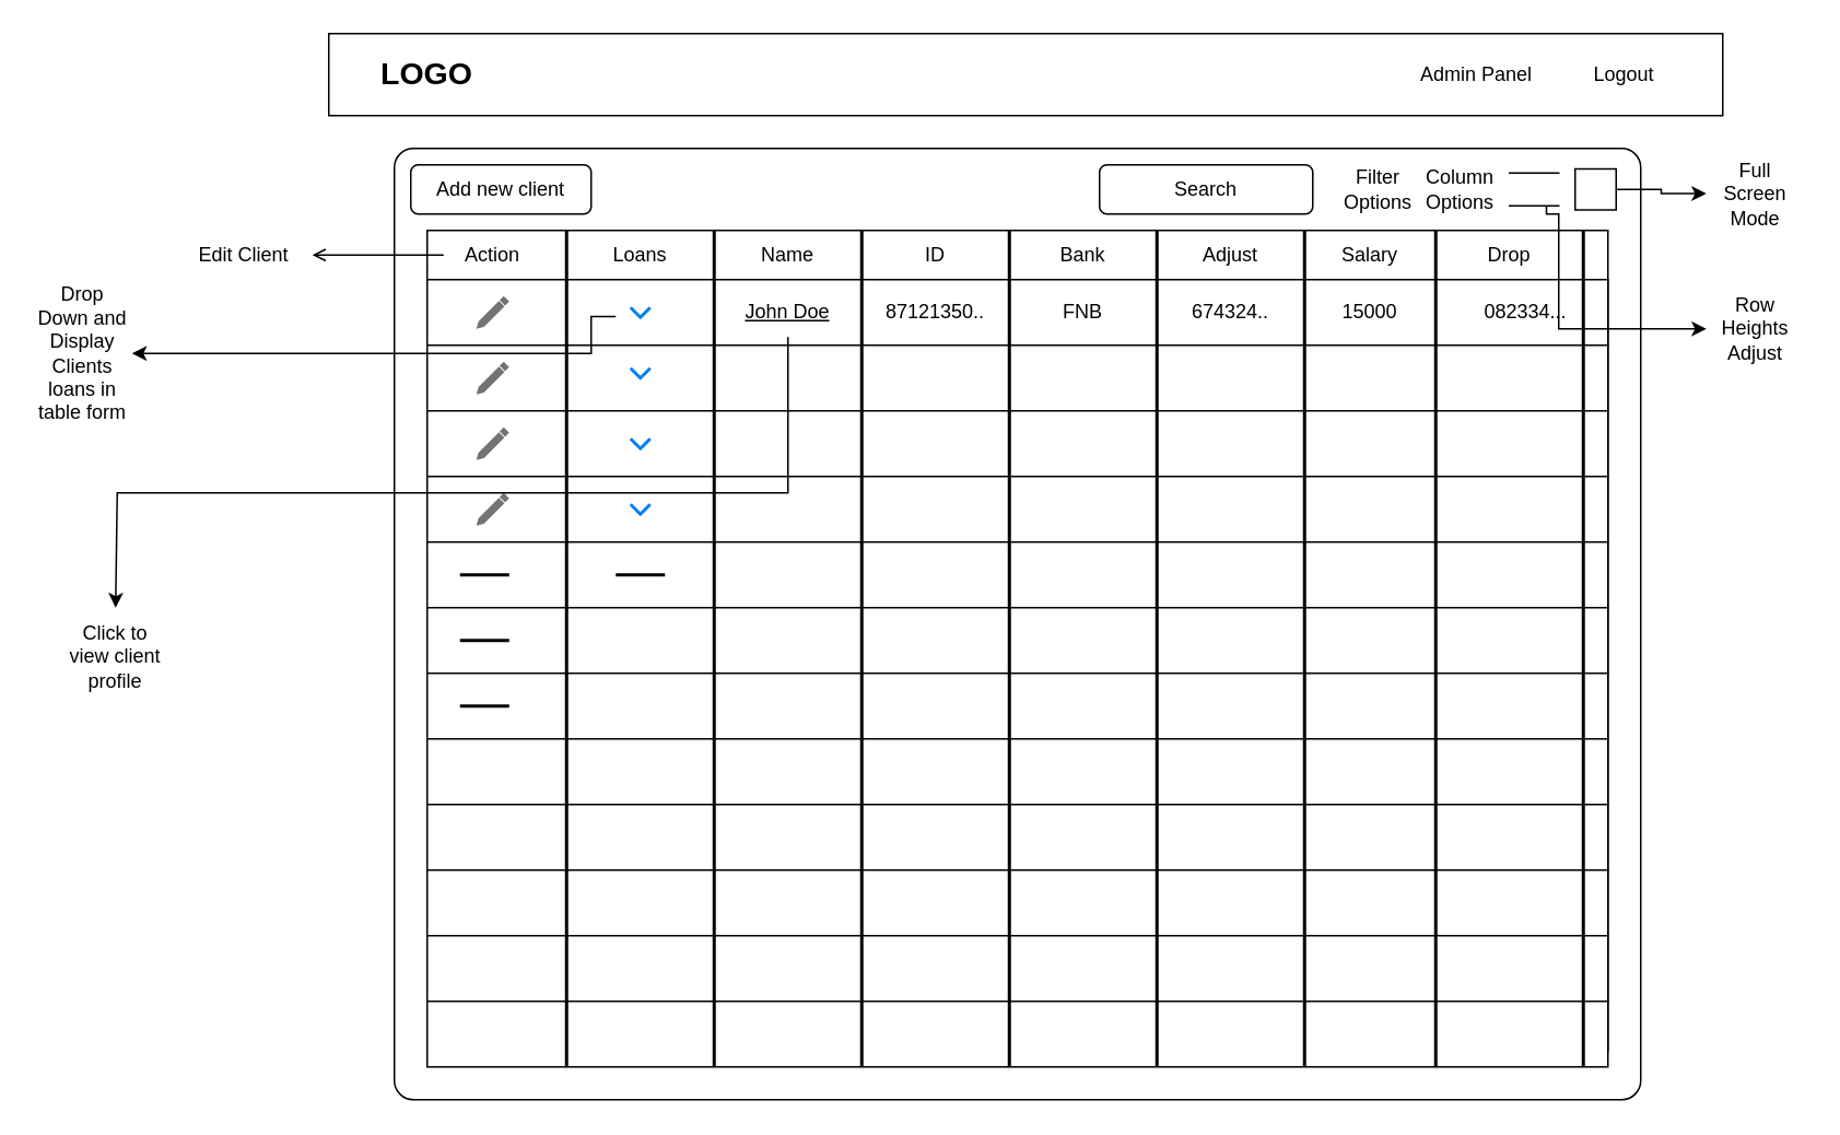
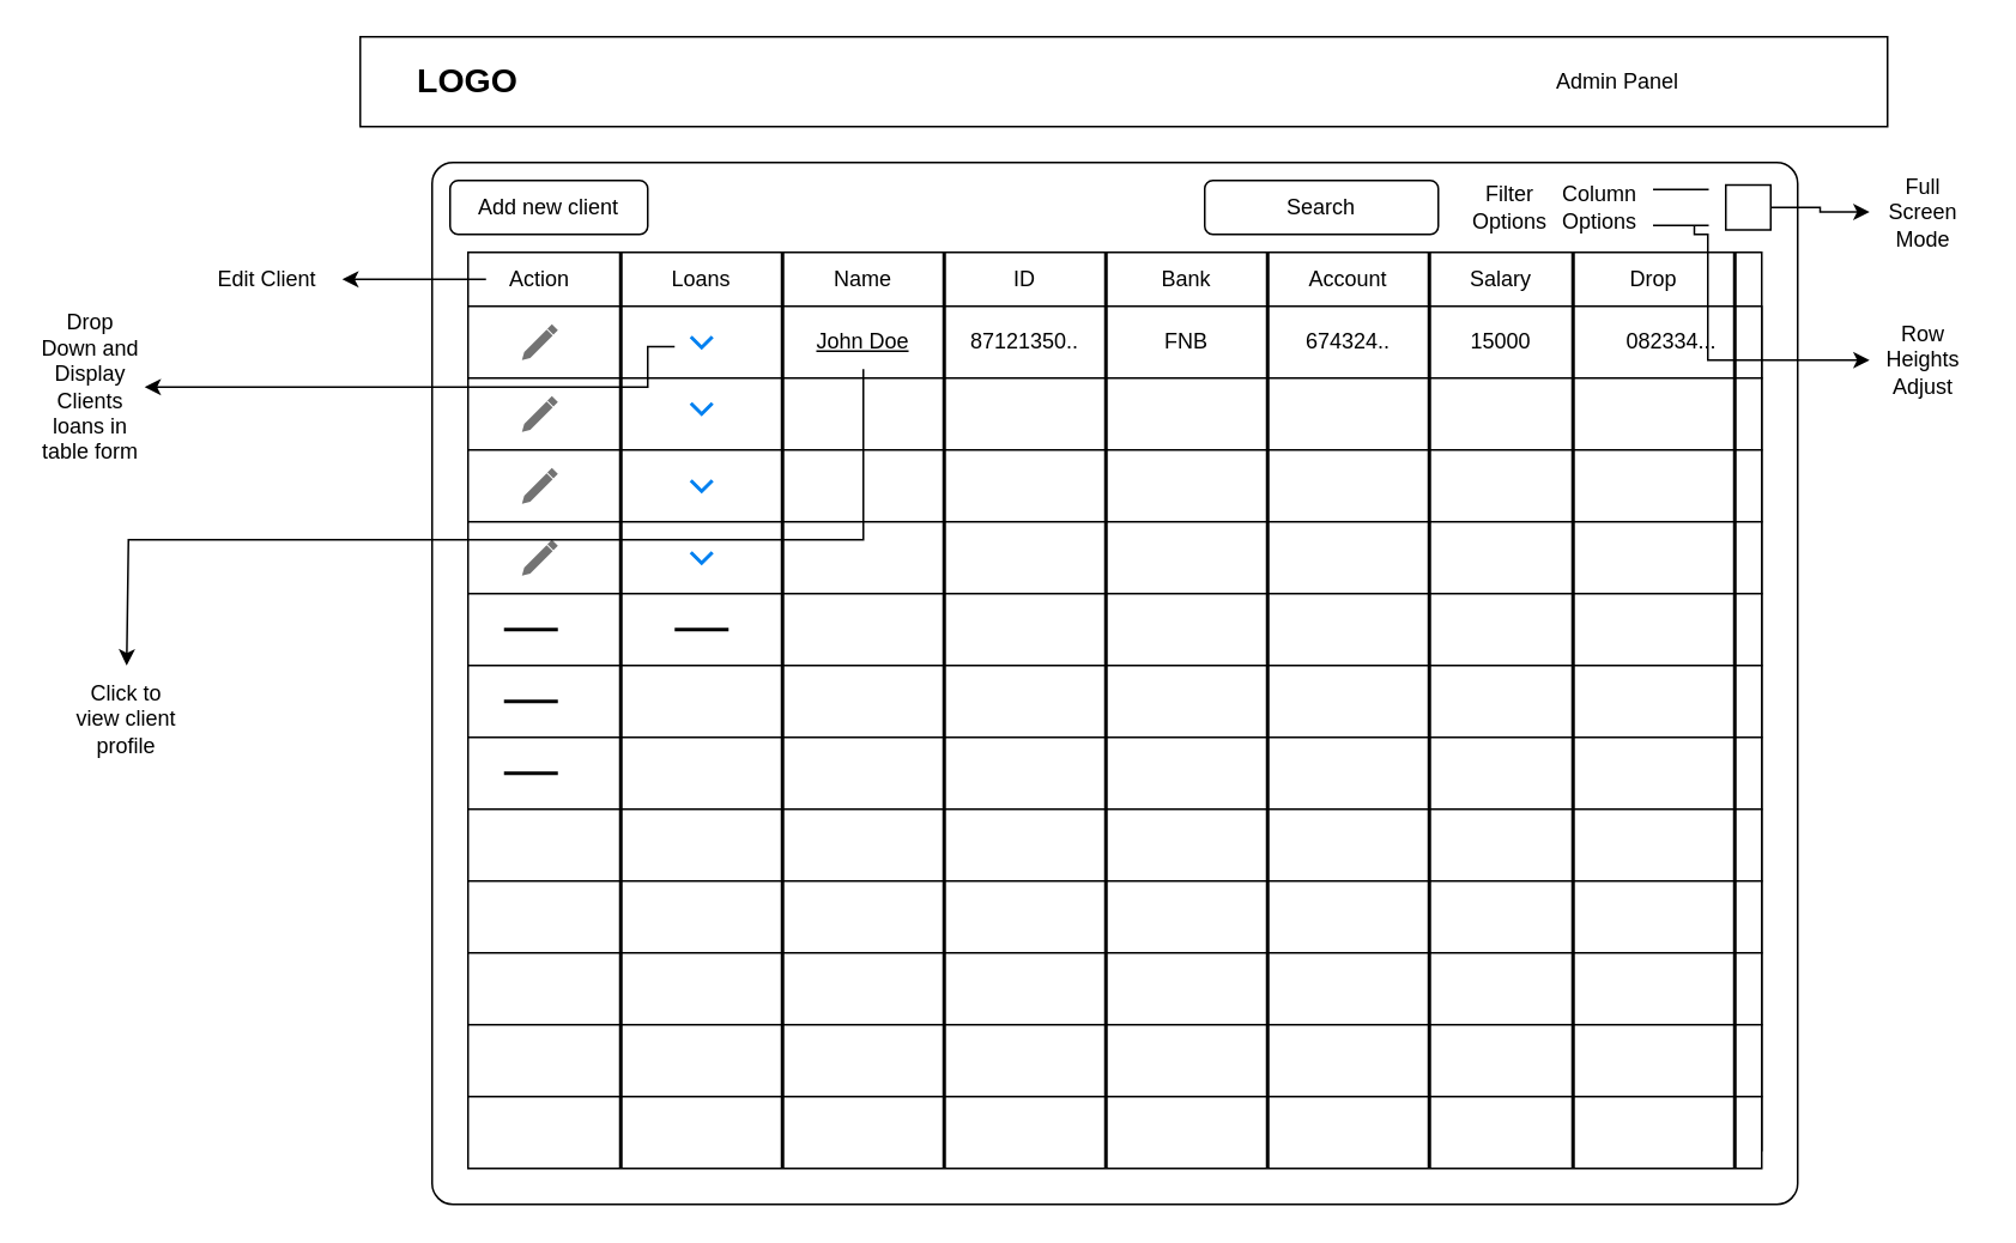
  <mxCell id="0" />
  <mxCell id="1" style="locked=1;" parent="0" />
  <mxCell id="2" value="" style="rounded=0;whiteSpace=wrap;html=1;" vertex="1" parent="1"><mxGeometry y="20" width="850" height="50" as="geometry" x="200" /></mxCell>
  <mxCell id="3" value="&lt;font style=&quot;font-size: 19px;&quot;&gt;&lt;b&gt;LOGO&lt;/b&gt;&lt;/font&gt;" style="text;html=1;strokeColor=none;fillColor=none;align=center;verticalAlign=middle;whiteSpace=wrap;rounded=0;" vertex="1" parent="1"><mxGeometry x="230" y="30" width="60" height="30" as="geometry" /></mxCell>
  <mxCell id="4" value="Admin Panel" style="text;html=1;strokeColor=none;fillColor=none;align=center;verticalAlign=middle;whiteSpace=wrap;rounded=0;" vertex="1" parent="1"><mxGeometry x="860" y="30" width="80" height="30" as="geometry" /></mxCell>
- <mxCell id="5" value="Logout" style="text;html=1;strokeColor=none;fillColor=none;align=center;verticalAlign=middle;whiteSpace=wrap;rounded=0;" vertex="1" parent="1"><mxGeometry x="960" y="30" width="60" height="30" as="geometry" /></mxCell>
  <mxCell id="6" value="" style="rounded=1;whiteSpace=wrap;html=1;arcSize=2;" vertex="1" parent="1"><mxGeometry x="240" y="90" width="760" height="580" as="geometry" /></mxCell>
  <mxCell id="7" value="" style="rounded=1;whiteSpace=wrap;html=1;" vertex="1" parent="1"><mxGeometry x="250" y="100" width="110" height="30" as="geometry" /></mxCell>
  <mxCell id="8" value="Add new client" style="text;html=1;strokeColor=none;fillColor=none;align=center;verticalAlign=middle;whiteSpace=wrap;rounded=0;" vertex="1" parent="1"><mxGeometry x="255" y="100" width="100" height="30" as="geometry" /></mxCell>
  <mxCell id="9" value="" style="rounded=1;whiteSpace=wrap;html=1;" vertex="1" parent="1"><mxGeometry x="670" y="100" width="130" height="30" as="geometry" /></mxCell>
  <mxCell id="10" value="Search" style="text;html=1;strokeColor=none;fillColor=none;align=center;verticalAlign=middle;whiteSpace=wrap;rounded=0;" vertex="1" parent="1"><mxGeometry x="680" y="100" width="110" height="30" as="geometry" /></mxCell>
  <mxCell id="11" value="Filter Options" style="text;html=1;strokeColor=none;fillColor=none;align=center;verticalAlign=middle;whiteSpace=wrap;rounded=0;" vertex="1" parent="1"><mxGeometry x="810" y="100" width="60" height="30" as="geometry" /></mxCell>
  <mxCell id="12" value="Column Options" style="text;html=1;strokeColor=none;fillColor=none;align=center;verticalAlign=middle;whiteSpace=wrap;rounded=0;" vertex="1" parent="1"><mxGeometry x="860" y="100" width="60" height="30" as="geometry" /></mxCell>
  <mxCell id="13" value="" style="shape=table;startSize=30;container=1;collapsible=0;childLayout=tableLayout;strokeColor=default;fontSize=16;" vertex="1" parent="1"><mxGeometry x="260" y="140" width="720" height="500" as="geometry" /></mxCell>
  <mxCell id="14" value="" style="shape=tableRow;horizontal=0;startSize=0;swimlaneHead=0;swimlaneBody=0;strokeColor=inherit;top=0;left=0;bottom=0;right=0;collapsible=0;dropTarget=0;fillColor=none;points=[[0,0.5],[1,0.5]];portConstraint=eastwest;fontSize=16;" vertex="1" parent="13"><mxGeometry y="30" width="720" height="157" as="geometry" /></mxCell>
  <mxCell id="15" value="" style="shape=partialRectangle;html=1;whiteSpace=wrap;connectable=0;strokeColor=inherit;overflow=hidden;fillColor=none;top=0;left=0;bottom=0;right=0;pointerEvents=1;fontSize=16;" vertex="1" parent="14"><mxGeometry width="240" height="157" as="geometry"><mxRectangle width="240" height="157" as="alternateBounds" /></mxGeometry></mxCell>
  <mxCell id="16" value="" style="shape=partialRectangle;html=1;whiteSpace=wrap;connectable=0;strokeColor=inherit;overflow=hidden;fillColor=none;top=0;left=0;bottom=0;right=0;pointerEvents=1;fontSize=16;" vertex="1" parent="14"><mxGeometry x="240" width="240" height="157" as="geometry"><mxRectangle width="240" height="157" as="alternateBounds" /></mxGeometry></mxCell>
  <mxCell id="17" value="" style="shape=partialRectangle;html=1;whiteSpace=wrap;connectable=0;strokeColor=inherit;overflow=hidden;fillColor=none;top=0;left=0;bottom=0;right=0;pointerEvents=1;fontSize=16;" vertex="1" parent="14"><mxGeometry x="480" width="240" height="157" as="geometry"><mxRectangle width="240" height="157" as="alternateBounds" /></mxGeometry></mxCell>
  <mxCell id="18" value="" style="shape=tableRow;horizontal=0;startSize=0;swimlaneHead=0;swimlaneBody=0;strokeColor=inherit;top=0;left=0;bottom=0;right=0;collapsible=0;dropTarget=0;fillColor=none;points=[[0,0.5],[1,0.5]];portConstraint=eastwest;fontSize=16;" vertex="1" parent="13"><mxGeometry y="187" width="720" height="156" as="geometry" /></mxCell>
  <mxCell id="19" value="" style="shape=partialRectangle;html=1;whiteSpace=wrap;connectable=0;strokeColor=inherit;overflow=hidden;fillColor=none;top=0;left=0;bottom=0;right=0;pointerEvents=1;fontSize=16;" vertex="1" parent="18"><mxGeometry width="240" height="156" as="geometry"><mxRectangle width="240" height="156" as="alternateBounds" /></mxGeometry></mxCell>
  <mxCell id="20" value="" style="shape=partialRectangle;html=1;whiteSpace=wrap;connectable=0;strokeColor=inherit;overflow=hidden;fillColor=none;top=0;left=0;bottom=0;right=0;pointerEvents=1;fontSize=16;" vertex="1" parent="18"><mxGeometry x="240" width="240" height="156" as="geometry"><mxRectangle width="240" height="156" as="alternateBounds" /></mxGeometry></mxCell>
  <mxCell id="21" value="" style="shape=partialRectangle;html=1;whiteSpace=wrap;connectable=0;strokeColor=inherit;overflow=hidden;fillColor=none;top=0;left=0;bottom=0;right=0;pointerEvents=1;fontSize=16;" vertex="1" parent="18"><mxGeometry x="480" width="240" height="156" as="geometry"><mxRectangle width="240" height="156" as="alternateBounds" /></mxGeometry></mxCell>
  <mxCell id="22" value="" style="shape=tableRow;horizontal=0;startSize=0;swimlaneHead=0;swimlaneBody=0;strokeColor=inherit;top=0;left=0;bottom=0;right=0;collapsible=0;dropTarget=0;fillColor=none;points=[[0,0.5],[1,0.5]];portConstraint=eastwest;fontSize=16;" vertex="1" parent="13"><mxGeometry y="343" width="720" height="157" as="geometry" /></mxCell>
  <mxCell id="23" value="" style="shape=partialRectangle;html=1;whiteSpace=wrap;connectable=0;strokeColor=inherit;overflow=hidden;fillColor=none;top=0;left=0;bottom=0;right=0;pointerEvents=1;fontSize=16;" vertex="1" parent="22"><mxGeometry width="240" height="157" as="geometry"><mxRectangle width="240" height="157" as="alternateBounds" /></mxGeometry></mxCell>
  <mxCell id="24" value="" style="shape=partialRectangle;html=1;whiteSpace=wrap;connectable=0;strokeColor=inherit;overflow=hidden;fillColor=none;top=0;left=0;bottom=0;right=0;pointerEvents=1;fontSize=16;" vertex="1" parent="22"><mxGeometry x="240" width="240" height="157" as="geometry"><mxRectangle width="240" height="157" as="alternateBounds" /></mxGeometry></mxCell>
  <mxCell id="25" value="" style="shape=partialRectangle;html=1;whiteSpace=wrap;connectable=0;strokeColor=inherit;overflow=hidden;fillColor=none;top=0;left=0;bottom=0;right=0;pointerEvents=1;fontSize=16;" vertex="1" parent="22"><mxGeometry x="480" width="240" height="157" as="geometry"><mxRectangle width="240" height="157" as="alternateBounds" /></mxGeometry></mxCell>
  <mxCell id="26" value="" style="rounded=0;whiteSpace=wrap;html=1;" vertex="1" parent="1"><mxGeometry x="260" y="170" width="720" height="40" as="geometry" /></mxCell>
  <mxCell id="27" value="" style="rounded=0;whiteSpace=wrap;html=1;" vertex="1" parent="1"><mxGeometry x="260" y="210" width="720" height="40" as="geometry" /></mxCell>
  <mxCell id="28" value="" style="rounded=0;whiteSpace=wrap;html=1;" vertex="1" parent="1"><mxGeometry x="260" y="250" width="720" height="40" as="geometry" /></mxCell>
  <mxCell id="29" value="" style="rounded=0;whiteSpace=wrap;html=1;" vertex="1" parent="1"><mxGeometry x="260" y="290" width="720" height="40" as="geometry" /></mxCell>
  <mxCell id="30" value="" style="rounded=0;whiteSpace=wrap;html=1;" vertex="1" parent="1"><mxGeometry x="260" y="330" width="720" height="40" as="geometry" /></mxCell>
  <mxCell id="31" value="" style="rounded=0;whiteSpace=wrap;html=1;" vertex="1" parent="1"><mxGeometry x="260" y="370" width="720" height="40" as="geometry" /></mxCell>
  <mxCell id="32" value="" style="rounded=0;whiteSpace=wrap;html=1;" vertex="1" parent="1"><mxGeometry x="260" y="410" width="720" height="40" as="geometry" /></mxCell>
  <mxCell id="33" value="" style="rounded=0;whiteSpace=wrap;html=1;" vertex="1" parent="1"><mxGeometry x="260" y="450" width="720" height="40" as="geometry" /></mxCell>
  <mxCell id="34" value="" style="rounded=0;whiteSpace=wrap;html=1;" vertex="1" parent="1"><mxGeometry x="260" y="490" width="720" height="40" as="geometry" /></mxCell>
  <mxCell id="35" value="" style="rounded=0;whiteSpace=wrap;html=1;" vertex="1" parent="1"><mxGeometry x="260" y="530" width="720" height="40" as="geometry" /></mxCell>
  <mxCell id="36" value="" style="rounded=0;whiteSpace=wrap;html=1;" vertex="1" parent="1"><mxGeometry x="260" y="570" width="720" height="40" as="geometry" /></mxCell>
  <mxCell id="37" value="" style="rounded=0;whiteSpace=wrap;html=1;" vertex="1" parent="1"><mxGeometry x="260" y="610" width="720" height="40" as="geometry" /></mxCell>
  <mxCell id="38" value="" style="line;strokeWidth=2;direction=south;html=1;" vertex="1" parent="1"><mxGeometry x="340" y="140" width="10" height="510" as="geometry" /></mxCell>
  <mxCell id="39" value="" style="line;strokeWidth=2;direction=south;html=1;" vertex="1" parent="1"><mxGeometry x="430" y="140" width="10" height="510" as="geometry" /></mxCell>
  <mxCell id="40" value="" style="line;strokeWidth=2;direction=south;html=1;" vertex="1" parent="1"><mxGeometry x="520" y="140" width="10" height="510" as="geometry" /></mxCell>
  <mxCell id="41" value="" style="line;strokeWidth=2;direction=south;html=1;" vertex="1" parent="1"><mxGeometry x="610" y="140" width="10" height="510" as="geometry" /></mxCell>
  <mxCell id="42" value="" style="line;strokeWidth=2;direction=south;html=1;" vertex="1" parent="1"><mxGeometry x="700" y="140" width="10" height="510" as="geometry" /></mxCell>
  <mxCell id="43" value="" style="line;strokeWidth=2;direction=south;html=1;" vertex="1" parent="1"><mxGeometry x="790" y="140" width="10" height="510" as="geometry" /></mxCell>
  <mxCell id="44" value="" style="line;strokeWidth=2;direction=south;html=1;" vertex="1" parent="1"><mxGeometry x="870" y="140" width="10" height="510" as="geometry" /></mxCell>
- <mxCell id="45" style="edgeStyle=orthogonalEdgeStyle;rounded=0;orthogonalLoop=1;jettySize=auto;html=1;exitX=0;exitY=0.5;exitDx=0;exitDy=0;endArrow=open;" edge="1" parent="1" source="46" target="64"><mxGeometry relative="1" as="geometry"><mxPoint x="180" y="180" as="targetPoint" /></mxGeometry></mxCell>
+ <mxCell id="45" style="edgeStyle=orthogonalEdgeStyle;rounded=0;orthogonalLoop=1;jettySize=auto;html=1;exitX=0;exitY=0.5;exitDx=0;exitDy=0;" edge="1" parent="1" source="46" target="64"><mxGeometry relative="1" as="geometry"><mxPoint x="180" y="180" as="targetPoint" /></mxGeometry></mxCell>
  <mxCell id="46" value="Action" style="text;html=1;strokeColor=none;fillColor=none;align=center;verticalAlign=middle;whiteSpace=wrap;rounded=0;" vertex="1" parent="1"><mxGeometry x="270" y="140" width="60" height="30" as="geometry" /></mxCell>
  <mxCell id="47" value="Loans" style="text;html=1;strokeColor=none;fillColor=none;align=center;verticalAlign=middle;whiteSpace=wrap;rounded=0;" vertex="1" parent="1"><mxGeometry x="360" y="140" width="60" height="30" as="geometry" /></mxCell>
  <mxCell id="48" value="Name" style="text;html=1;strokeColor=none;fillColor=none;align=center;verticalAlign=middle;whiteSpace=wrap;rounded=0;" vertex="1" parent="1"><mxGeometry x="450" y="140" width="60" height="30" as="geometry" /></mxCell>
  <mxCell id="49" value="ID" style="text;html=1;strokeColor=none;fillColor=none;align=center;verticalAlign=middle;whiteSpace=wrap;rounded=0;" vertex="1" parent="1"><mxGeometry x="540" y="140" width="60" height="30" as="geometry" /></mxCell>
  <mxCell id="50" value="Bank" style="text;html=1;strokeColor=none;fillColor=none;align=center;verticalAlign=middle;whiteSpace=wrap;rounded=0;" vertex="1" parent="1"><mxGeometry x="630" y="140" width="60" height="30" as="geometry" /></mxCell>
- <mxCell id="51" value="Adjust" style="text;html=1;strokeColor=none;fillColor=none;align=center;verticalAlign=middle;whiteSpace=wrap;rounded=0;" vertex="1" parent="1"><mxGeometry x="720" y="140" width="60" height="30" as="geometry" /></mxCell>
+ <mxCell id="51" value="Account" style="text;html=1;strokeColor=none;fillColor=none;align=center;verticalAlign=middle;whiteSpace=wrap;rounded=0;" vertex="1" parent="1"><mxGeometry x="720" y="140" width="60" height="30" as="geometry" /></mxCell>
  <mxCell id="52" value="Salary" style="text;html=1;strokeColor=none;fillColor=none;align=center;verticalAlign=middle;whiteSpace=wrap;rounded=0;" vertex="1" parent="1"><mxGeometry x="800" y="140" width="70" height="30" as="geometry" /></mxCell>
  <mxCell id="53" value="Drop" style="text;html=1;strokeColor=none;fillColor=none;align=center;verticalAlign=middle;whiteSpace=wrap;rounded=0;" vertex="1" parent="1"><mxGeometry x="890" y="140" width="60" height="30" as="geometry" /></mxCell>
  <mxCell id="54" value="" style="line;strokeWidth=2;direction=south;html=1;" vertex="1" parent="1"><mxGeometry x="960" y="140" width="10" height="510" as="geometry" /></mxCell>
  <mxCell id="55" value="" style="line;strokeWidth=2;html=1;" vertex="1" parent="1"><mxGeometry x="280" y="345" width="30" height="10" as="geometry" /></mxCell>
  <mxCell id="56" value="" style="line;strokeWidth=2;html=1;" vertex="1" parent="1"><mxGeometry x="280" y="385" width="30" height="10" as="geometry" /></mxCell>
  <mxCell id="57" value="" style="line;strokeWidth=2;html=1;" vertex="1" parent="1"><mxGeometry x="280" y="425" width="30" height="10" as="geometry" /></mxCell>
  <mxCell id="58" style="edgeStyle=orthogonalEdgeStyle;rounded=0;orthogonalLoop=1;jettySize=auto;html=1;exitX=1;exitY=0.5;exitDx=0;exitDy=0;" edge="1" parent="1" source="59" target="60"><mxGeometry relative="1" as="geometry"><mxPoint x="1010" y="115" as="targetPoint" /></mxGeometry></mxCell>
  <mxCell id="59" value="" style="whiteSpace=wrap;html=1;aspect=fixed;" vertex="1" parent="1"><mxGeometry x="960" y="102.5" width="25" height="25" as="geometry" /></mxCell>
  <mxCell id="60" value="Full Screen Mode" style="text;html=1;strokeColor=none;fillColor=none;align=center;verticalAlign=middle;whiteSpace=wrap;rounded=0;" vertex="1" parent="1"><mxGeometry x="1040" y="102.5" width="60" height="30" as="geometry" /></mxCell>
  <mxCell id="61" style="edgeStyle=orthogonalEdgeStyle;rounded=0;orthogonalLoop=1;jettySize=auto;html=1;exitX=0.75;exitY=1;exitDx=0;exitDy=0;" edge="1" parent="1" source="62" target="63"><mxGeometry relative="1" as="geometry"><mxPoint x="1040" y="180" as="targetPoint" /><Array as="points"><mxPoint x="943" y="130" /><mxPoint x="950" y="130" /><mxPoint x="950" y="200" /></Array></mxGeometry></mxCell>
  <mxCell id="62" value="" style="shape=partialRectangle;whiteSpace=wrap;html=1;left=0;right=0;fillColor=none;" vertex="1" parent="1"><mxGeometry x="920" y="105" width="30" height="20" as="geometry" /></mxCell>
  <mxCell id="63" value="Row Heights Adjust" style="text;html=1;strokeColor=none;fillColor=none;align=center;verticalAlign=middle;whiteSpace=wrap;rounded=0;" vertex="1" parent="1"><mxGeometry x="1040" y="185" width="60" height="30" as="geometry" /></mxCell>
  <mxCell id="64" value="Edit Client&amp;nbsp;" style="text;html=1;strokeColor=none;fillColor=none;align=center;verticalAlign=middle;whiteSpace=wrap;rounded=0;" vertex="1" parent="1"><mxGeometry x="110" y="140" width="80" height="30" as="geometry" /></mxCell>
  <mxCell id="65" style="edgeStyle=orthogonalEdgeStyle;rounded=0;orthogonalLoop=1;jettySize=auto;html=1;exitX=0;exitY=0.5;exitDx=0;exitDy=0;exitPerimeter=0;" edge="1" parent="1" target="67"><mxGeometry relative="1" as="geometry"><mxPoint x="140" y="260" as="targetPoint" /><mxPoint x="375" y="192.5" as="sourcePoint" /><Array as="points"><mxPoint x="360" y="193" /><mxPoint x="360" y="215" /></Array></mxGeometry></mxCell>
  <mxCell id="66" value="" style="line;strokeWidth=2;html=1;" vertex="1" parent="1"><mxGeometry x="375" y="345" width="30" height="10" as="geometry" /></mxCell>
  <mxCell id="67" value="Drop Down and Display Clients loans in table form" style="text;html=1;strokeColor=none;fillColor=none;align=center;verticalAlign=middle;whiteSpace=wrap;rounded=0;" vertex="1" parent="1"><mxGeometry x="20" y="200" width="60" height="30" as="geometry" /></mxCell>
  <mxCell id="68" value="" style="html=1;dashed=0;aspect=fixed;verticalLabelPosition=bottom;verticalAlign=top;align=center;shape=mxgraph.gmdl.edit;strokeColor=none;fillColor=#737373;shadow=0;sketch=0;" vertex="1" parent="1"><mxGeometry x="290" y="180" width="20" height="20" as="geometry" /></mxCell>
  <mxCell id="69" value="" style="html=1;dashed=0;aspect=fixed;verticalLabelPosition=bottom;verticalAlign=top;align=center;shape=mxgraph.gmdl.edit;strokeColor=none;fillColor=#737373;shadow=0;sketch=0;" vertex="1" parent="1"><mxGeometry x="290" y="220" width="20" height="20" as="geometry" /></mxCell>
  <mxCell id="70" value="" style="html=1;dashed=0;aspect=fixed;verticalLabelPosition=bottom;verticalAlign=top;align=center;shape=mxgraph.gmdl.edit;strokeColor=none;fillColor=#737373;shadow=0;sketch=0;" vertex="1" parent="1"><mxGeometry x="290" y="260" width="20" height="20" as="geometry" /></mxCell>
  <mxCell id="71" value="" style="html=1;dashed=0;aspect=fixed;verticalLabelPosition=bottom;verticalAlign=top;align=center;shape=mxgraph.gmdl.edit;strokeColor=none;fillColor=#737373;shadow=0;sketch=0;" vertex="1" parent="1"><mxGeometry x="290" y="300" width="20" height="20" as="geometry" /></mxCell>
  <mxCell id="72" value="" style="html=1;verticalLabelPosition=bottom;labelBackgroundColor=#ffffff;verticalAlign=top;shadow=0;dashed=0;strokeWidth=2;shape=mxgraph.ios7.misc.down;strokeColor=#0080f0;" vertex="1" parent="1"><mxGeometry x="384" y="187" width="12" height="6" as="geometry" /></mxCell>
  <mxCell id="73" value="" style="html=1;verticalLabelPosition=bottom;labelBackgroundColor=#ffffff;verticalAlign=top;shadow=0;dashed=0;strokeWidth=2;shape=mxgraph.ios7.misc.down;strokeColor=#0080f0;" vertex="1" parent="1"><mxGeometry x="384" y="224" width="12" height="6" as="geometry" /></mxCell>
  <mxCell id="74" value="" style="html=1;verticalLabelPosition=bottom;labelBackgroundColor=#ffffff;verticalAlign=top;shadow=0;dashed=0;strokeWidth=2;shape=mxgraph.ios7.misc.down;strokeColor=#0080f0;" vertex="1" parent="1"><mxGeometry x="384" y="267" width="12" height="6" as="geometry" /></mxCell>
  <mxCell id="75" value="" style="html=1;verticalLabelPosition=bottom;labelBackgroundColor=#ffffff;verticalAlign=top;shadow=0;dashed=0;strokeWidth=2;shape=mxgraph.ios7.misc.down;strokeColor=#0080f0;" vertex="1" parent="1"><mxGeometry x="384" y="307" width="12" height="6" as="geometry" /></mxCell>
  <mxCell id="76" style="edgeStyle=orthogonalEdgeStyle;rounded=0;orthogonalLoop=1;jettySize=auto;html=1;exitX=0.5;exitY=1;exitDx=0;exitDy=0;" edge="1" parent="1" source="77"><mxGeometry relative="1" as="geometry"><mxPoint x="70" y="370" as="targetPoint" /><Array as="points"><mxPoint x="480" y="300" /><mxPoint x="71" y="300" /></Array></mxGeometry></mxCell>
  <mxCell id="77" value="John Doe" style="text;html=1;strokeColor=none;fillColor=none;align=center;verticalAlign=middle;whiteSpace=wrap;rounded=0;strokeWidth=8;fontStyle=4" vertex="1" parent="1"><mxGeometry x="450" y="175" width="60" height="30" as="geometry" /></mxCell>
  <mxCell id="78" value="87121350.." style="text;html=1;strokeColor=none;fillColor=none;align=center;verticalAlign=middle;whiteSpace=wrap;rounded=0;" vertex="1" parent="1"><mxGeometry x="540" y="175" width="60" height="30" as="geometry" /></mxCell>
  <mxCell id="79" value="FNB" style="text;html=1;strokeColor=none;fillColor=none;align=center;verticalAlign=middle;whiteSpace=wrap;rounded=0;" vertex="1" parent="1"><mxGeometry x="630" y="175" width="60" height="30" as="geometry" /></mxCell>
  <mxCell id="80" value="674324.." style="text;html=1;strokeColor=none;fillColor=none;align=center;verticalAlign=middle;whiteSpace=wrap;rounded=0;" vertex="1" parent="1"><mxGeometry x="720" y="175" width="60" height="30" as="geometry" /></mxCell>
  <mxCell id="81" value="15000" style="text;html=1;strokeColor=none;fillColor=none;align=center;verticalAlign=middle;whiteSpace=wrap;rounded=0;" vertex="1" parent="1"><mxGeometry x="805" y="175" width="60" height="30" as="geometry" /></mxCell>
  <mxCell id="82" value="082334..." style="text;html=1;strokeColor=none;fillColor=none;align=center;verticalAlign=middle;whiteSpace=wrap;rounded=0;" vertex="1" parent="1"><mxGeometry x="900" y="175" width="60" height="30" as="geometry" /></mxCell>
  <mxCell id="83" value="Click to view client profile" style="text;html=1;strokeColor=none;fillColor=none;align=center;verticalAlign=middle;whiteSpace=wrap;rounded=0;" vertex="1" parent="1"><mxGeometry x="40" y="385" width="60" height="30" as="geometry" /></mxCell>
